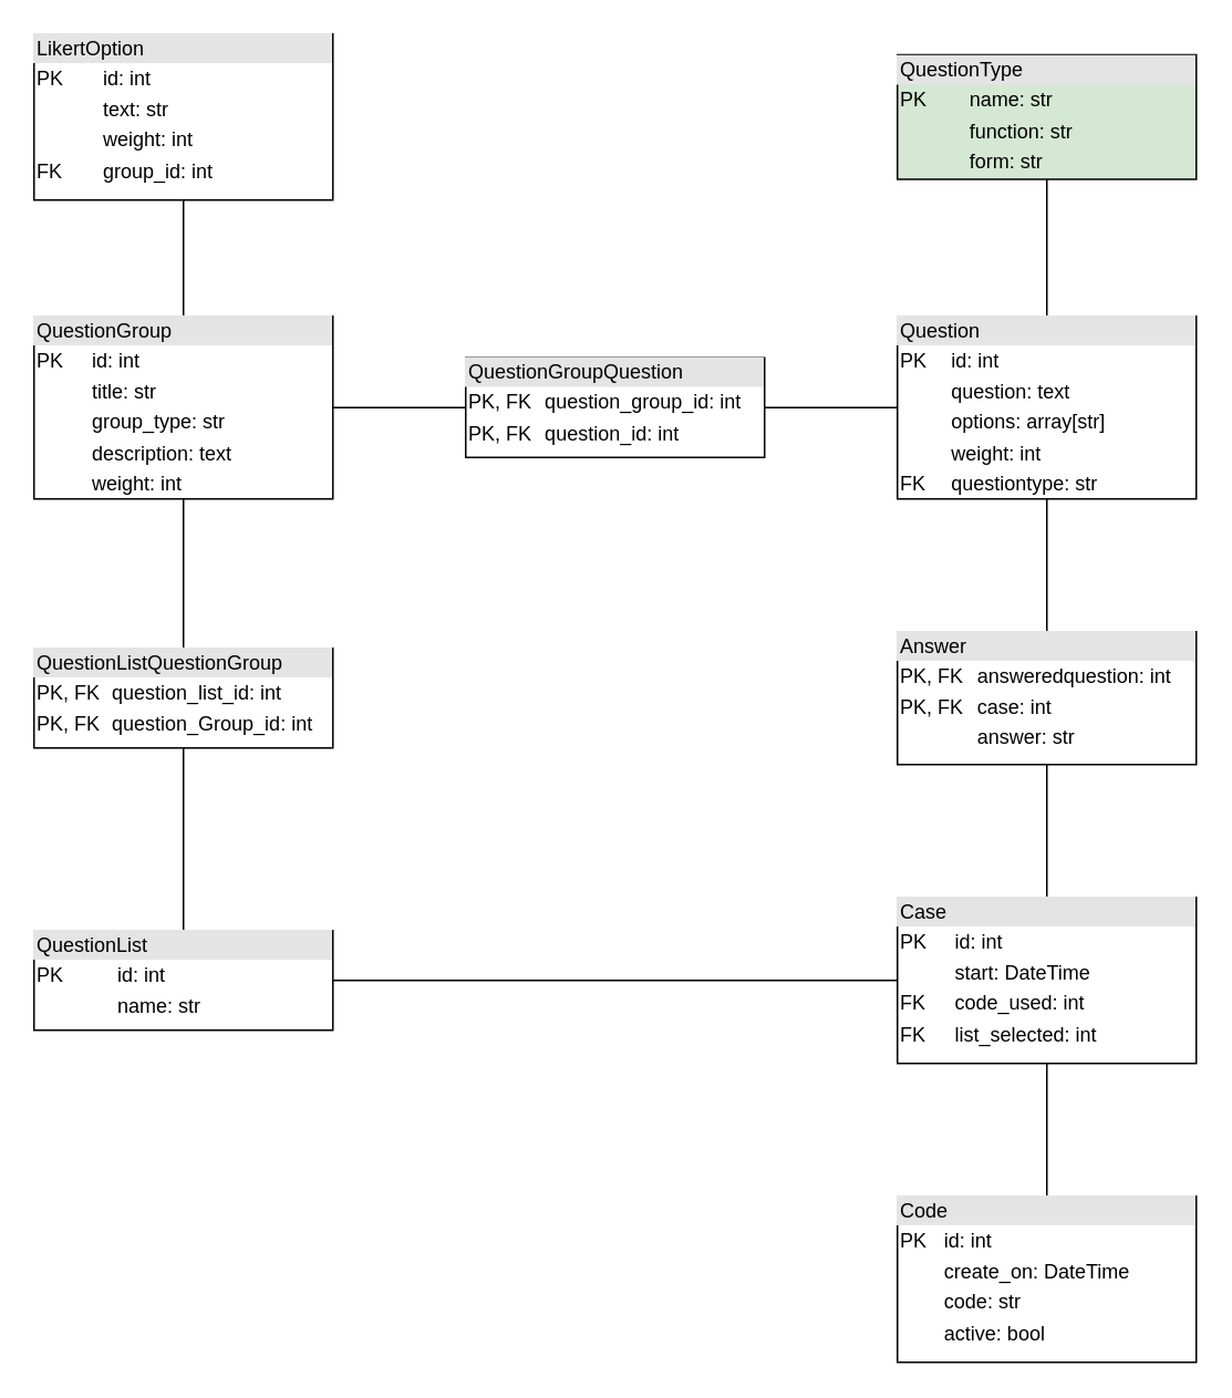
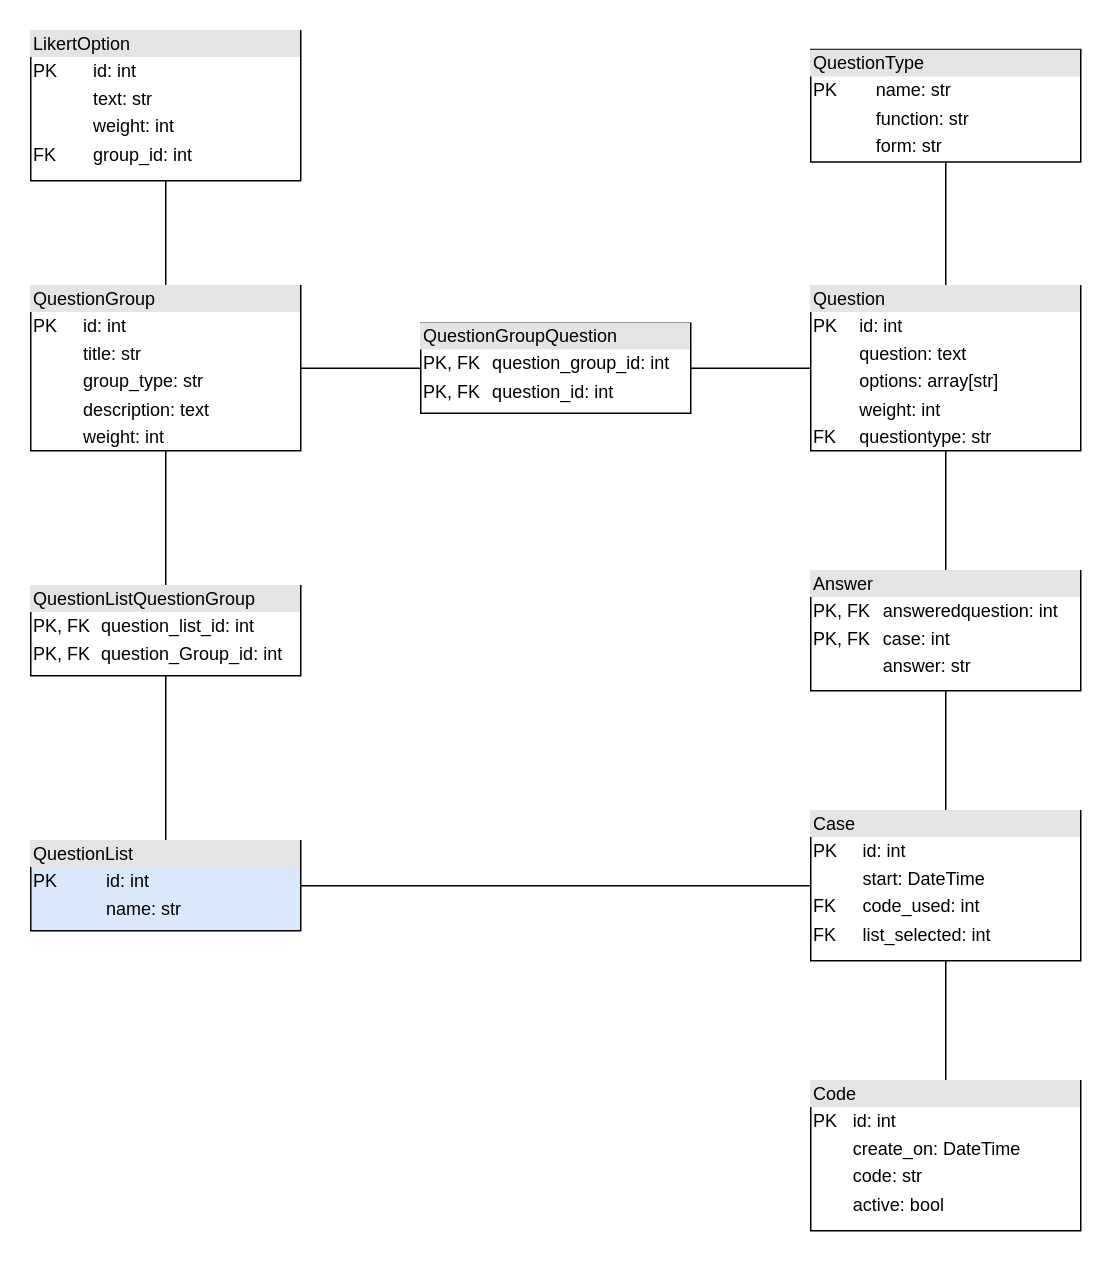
  <mxCell id="0" />
  <mxCell id="1" parent="0" />
  <mxCell id="2" value="" style="edgeStyle=orthogonalEdgeStyle;rounded=0;orthogonalLoop=1;jettySize=auto;html=1;endArrow=none;endFill=0;" edge="1" parent="1" source="5" target="21"><mxGeometry relative="1" as="geometry" /></mxCell>
  <mxCell id="3" value="" style="edgeStyle=orthogonalEdgeStyle;rounded=0;orthogonalLoop=1;jettySize=auto;html=1;endArrow=none;endFill=0;" edge="1" parent="1" source="5" target="12"><mxGeometry relative="1" as="geometry" /></mxCell>
  <mxCell id="4" value="" style="edgeStyle=orthogonalEdgeStyle;rounded=0;orthogonalLoop=1;jettySize=auto;html=1;endArrow=none;endFill=0;" edge="1" parent="1" source="5" target="7"><mxGeometry relative="1" as="geometry" /></mxCell>
  <mxCell id="5" value="&lt;div style=&quot;box-sizing: border-box ; width: 100% ; background: #e4e4e4 ; padding: 2px&quot;&gt;Question&lt;/div&gt;&lt;table style=&quot;width: 100% ; font-size: 1em&quot; cellpadding=&quot;2&quot; cellspacing=&quot;0&quot;&gt;&lt;tbody&gt;&lt;tr&gt;&lt;td&gt;PK&lt;/td&gt;&lt;td&gt;id: int&lt;/td&gt;&lt;/tr&gt;&lt;tr&gt;&lt;td&gt;&lt;br&gt;&lt;/td&gt;&lt;td&gt;question: text&lt;/td&gt;&lt;/tr&gt;&lt;tr&gt;&lt;td&gt;&lt;/td&gt;&lt;td&gt;options: array[str]&lt;br&gt;&lt;/td&gt;&lt;/tr&gt;&lt;tr&gt;&lt;td&gt;&lt;br&gt;&lt;/td&gt;&lt;td&gt;weight: int&lt;br&gt;&lt;/td&gt;&lt;/tr&gt;&lt;tr&gt;&lt;td&gt;FK&lt;/td&gt;&lt;td&gt;questiontype: str&lt;/td&gt;&lt;/tr&gt;&lt;tr&gt;&lt;td&gt;&lt;br&gt;&lt;/td&gt;&lt;td&gt;&lt;br&gt;&lt;/td&gt;&lt;/tr&gt;&lt;/tbody&gt;&lt;/table&gt;" style="verticalAlign=top;align=left;overflow=fill;html=1;" vertex="1" parent="1"><mxGeometry x="540" y="190" width="180" height="110" as="geometry" /></mxCell>
  <mxCell id="6" style="edgeStyle=orthogonalEdgeStyle;rounded=0;orthogonalLoop=1;jettySize=auto;html=1;exitX=0;exitY=0.5;exitDx=0;exitDy=0;entryX=1;entryY=0.5;entryDx=0;entryDy=0;endArrow=none;endFill=0;" edge="1" parent="1" source="7" target="9"><mxGeometry relative="1" as="geometry" /></mxCell>
  <mxCell id="7" value="&lt;div style=&quot;box-sizing: border-box ; width: 100% ; background: #e4e4e4 ; padding: 2px&quot;&gt;QuestionGroupQuestion&lt;/div&gt;&lt;table style=&quot;width: 100% ; font-size: 1em&quot; cellpadding=&quot;2&quot; cellspacing=&quot;0&quot;&gt;&lt;tbody&gt;&lt;tr&gt;&lt;td&gt;PK, FK&lt;/td&gt;&lt;td&gt;question_group_id: int&lt;/td&gt;&lt;/tr&gt;&lt;tr&gt;&lt;td&gt;PK, FK&lt;/td&gt;&lt;td&gt;question_id: int&lt;/td&gt;&lt;/tr&gt;&lt;tr&gt;&lt;td&gt;&lt;br&gt;&lt;/td&gt;&lt;td&gt;&lt;br&gt;&lt;/td&gt;&lt;/tr&gt;&lt;/tbody&gt;&lt;/table&gt;" style="verticalAlign=top;align=left;overflow=fill;html=1;" vertex="1" parent="1"><mxGeometry x="280" y="215" width="180" height="60" as="geometry" /></mxCell>
  <mxCell id="8" value="" style="edgeStyle=orthogonalEdgeStyle;rounded=0;orthogonalLoop=1;jettySize=auto;html=1;endArrow=none;endFill=0;" edge="1" parent="1" source="9" target="10"><mxGeometry relative="1" as="geometry" /></mxCell>
  <mxCell id="9" value="&lt;div style=&quot;box-sizing: border-box ; width: 100% ; background: #e4e4e4 ; padding: 2px&quot;&gt;QuestionGroup&lt;/div&gt;&lt;table style=&quot;width: 100% ; font-size: 1em&quot; cellpadding=&quot;2&quot; cellspacing=&quot;0&quot;&gt;&lt;tbody&gt;&lt;tr&gt;&lt;td&gt;PK&lt;/td&gt;&lt;td&gt;id: int&lt;/td&gt;&lt;/tr&gt;&lt;tr&gt;&lt;td&gt;&lt;br&gt;&lt;/td&gt;&lt;td&gt;title: str&lt;/td&gt;&lt;/tr&gt;&lt;tr&gt;&lt;td&gt;&lt;/td&gt;&lt;td&gt;group_type: str&lt;br&gt;&lt;/td&gt;&lt;/tr&gt;&lt;tr&gt;&lt;td&gt;&lt;br&gt;&lt;/td&gt;&lt;td&gt;description: text&lt;br&gt;&lt;/td&gt;&lt;/tr&gt;&lt;tr&gt;&lt;td&gt;&lt;br&gt;&lt;/td&gt;&lt;td&gt;weight: int&lt;/td&gt;&lt;/tr&gt;&lt;tr&gt;&lt;td&gt;&lt;br&gt;&lt;/td&gt;&lt;td&gt;&lt;br&gt;&lt;/td&gt;&lt;/tr&gt;&lt;/tbody&gt;&lt;/table&gt;" style="verticalAlign=top;align=left;overflow=fill;html=1;" vertex="1" parent="1"><mxGeometry x="20" y="190" width="180" height="110" as="geometry" /></mxCell>
  <mxCell id="10" value="&lt;div style=&quot;box-sizing: border-box ; width: 100% ; background: #e4e4e4 ; padding: 2px&quot;&gt;LikertOption&lt;/div&gt;&lt;table style=&quot;width: 100% ; font-size: 1em&quot; cellpadding=&quot;2&quot; cellspacing=&quot;0&quot;&gt;&lt;tbody&gt;&lt;tr&gt;&lt;td&gt;PK&lt;/td&gt;&lt;td&gt;id: int&lt;/td&gt;&lt;/tr&gt;&lt;tr&gt;&lt;td&gt;&lt;br&gt;&lt;/td&gt;&lt;td&gt;text: str&lt;/td&gt;&lt;/tr&gt;&lt;tr&gt;&lt;td&gt;&lt;/td&gt;&lt;td&gt;weight: int&lt;br&gt;&lt;/td&gt;&lt;/tr&gt;&lt;tr&gt;&lt;td&gt;FK&lt;/td&gt;&lt;td&gt;group_id: int&lt;br&gt;&lt;/td&gt;&lt;/tr&gt;&lt;tr&gt;&lt;td&gt;&lt;br&gt;&lt;/td&gt;&lt;td&gt;&lt;br&gt;&lt;/td&gt;&lt;/tr&gt;&lt;/tbody&gt;&lt;/table&gt;" style="verticalAlign=top;align=left;overflow=fill;html=1;" vertex="1" parent="1"><mxGeometry x="20" y="20" width="180" height="100" as="geometry" /></mxCell>
  <mxCell id="11" value="" style="edgeStyle=orthogonalEdgeStyle;rounded=0;orthogonalLoop=1;jettySize=auto;html=1;endArrow=none;endFill=0;" edge="1" parent="1" source="12" target="15"><mxGeometry relative="1" as="geometry" /></mxCell>
  <mxCell id="12" value="&lt;div style=&quot;box-sizing: border-box ; width: 100% ; background: #e4e4e4 ; padding: 2px&quot;&gt;Answer&lt;/div&gt;&lt;table style=&quot;width: 100% ; font-size: 1em&quot; cellpadding=&quot;2&quot; cellspacing=&quot;0&quot;&gt;&lt;tbody&gt;&lt;tr&gt;&lt;td&gt;PK, FK&lt;/td&gt;&lt;td&gt;answeredquestion: int&lt;/td&gt;&lt;/tr&gt;&lt;tr&gt;&lt;td&gt;PK, FK&lt;/td&gt;&lt;td&gt;case: int&lt;/td&gt;&lt;/tr&gt;&lt;tr&gt;&lt;td&gt;&lt;br&gt;&lt;/td&gt;&lt;td&gt;answer: str&lt;/td&gt;&lt;/tr&gt;&lt;/tbody&gt;&lt;/table&gt;" style="verticalAlign=top;align=left;overflow=fill;html=1;" vertex="1" parent="1"><mxGeometry x="540" y="380" width="180" height="80" as="geometry" /></mxCell>
  <mxCell id="13" value="" style="edgeStyle=orthogonalEdgeStyle;rounded=0;orthogonalLoop=1;jettySize=auto;html=1;endArrow=none;endFill=0;" edge="1" parent="1" source="15" target="20"><mxGeometry relative="1" as="geometry" /></mxCell>
  <mxCell id="14" value="" style="edgeStyle=orthogonalEdgeStyle;rounded=0;orthogonalLoop=1;jettySize=auto;html=1;endArrow=none;endFill=0;" edge="1" parent="1" source="15" target="17"><mxGeometry relative="1" as="geometry" /></mxCell>
  <mxCell id="15" value="&lt;div style=&quot;box-sizing: border-box ; width: 100% ; background: #e4e4e4 ; padding: 2px&quot;&gt;Case&lt;/div&gt;&lt;table style=&quot;width: 100% ; font-size: 1em&quot; cellpadding=&quot;2&quot; cellspacing=&quot;0&quot;&gt;&lt;tbody&gt;&lt;tr&gt;&lt;td&gt;PK&lt;/td&gt;&lt;td&gt;id: int&lt;/td&gt;&lt;/tr&gt;&lt;tr&gt;&lt;td&gt;&lt;br&gt;&lt;/td&gt;&lt;td&gt;start: DateTime&lt;/td&gt;&lt;/tr&gt;&lt;tr&gt;&lt;td&gt;FK&lt;/td&gt;&lt;td&gt;code_used: int&lt;/td&gt;&lt;/tr&gt;&lt;tr&gt;&lt;td&gt;FK&lt;/td&gt;&lt;td&gt;list_selected: int&lt;/td&gt;&lt;/tr&gt;&lt;/tbody&gt;&lt;/table&gt;" style="verticalAlign=top;align=left;overflow=fill;html=1;" vertex="1" parent="1"><mxGeometry x="540" y="540" width="180" height="100" as="geometry" /></mxCell>
  <mxCell id="16" value="" style="edgeStyle=orthogonalEdgeStyle;rounded=0;orthogonalLoop=1;jettySize=auto;html=1;endArrow=none;endFill=0;" edge="1" parent="1" source="17" target="19"><mxGeometry relative="1" as="geometry" /></mxCell>
- <mxCell id="17" value="&lt;div style=&quot;box-sizing: border-box ; width: 100% ; background: #e4e4e4 ; padding: 2px&quot;&gt;QuestionList&lt;/div&gt;&lt;table style=&quot;width: 100% ; font-size: 1em&quot; cellpadding=&quot;2&quot; cellspacing=&quot;0&quot;&gt;&lt;tbody&gt;&lt;tr&gt;&lt;td&gt;PK&lt;/td&gt;&lt;td&gt;id: int&lt;/td&gt;&lt;/tr&gt;&lt;tr&gt;&lt;td&gt;&lt;br&gt;&lt;/td&gt;&lt;td&gt;name: str&lt;/td&gt;&lt;/tr&gt;&lt;/tbody&gt;&lt;/table&gt;" style="verticalAlign=top;align=left;overflow=fill;html=1;" vertex="1" parent="1"><mxGeometry x="20" y="560" width="180" height="60" as="geometry" /></mxCell>
+ <mxCell id="17" value="&lt;div style=&quot;box-sizing: border-box ; width: 100% ; background: #e4e4e4 ; padding: 2px&quot;&gt;QuestionList&lt;/div&gt;&lt;table style=&quot;width: 100% ; font-size: 1em&quot; cellpadding=&quot;2&quot; cellspacing=&quot;0&quot;&gt;&lt;tbody&gt;&lt;tr&gt;&lt;td&gt;PK&lt;/td&gt;&lt;td&gt;id: int&lt;/td&gt;&lt;/tr&gt;&lt;tr&gt;&lt;td&gt;&lt;br&gt;&lt;/td&gt;&lt;td&gt;name: str&lt;/td&gt;&lt;/tr&gt;&lt;/tbody&gt;&lt;/table&gt;" style="verticalAlign=top;align=left;overflow=fill;html=1;fillColor=#dae8fc;" vertex="1" parent="1"><mxGeometry x="20" y="560" width="180" height="60" as="geometry" /></mxCell>
  <mxCell id="18" style="edgeStyle=orthogonalEdgeStyle;rounded=0;orthogonalLoop=1;jettySize=auto;html=1;exitX=0.5;exitY=0;exitDx=0;exitDy=0;entryX=0.5;entryY=1;entryDx=0;entryDy=0;endArrow=none;endFill=0;" edge="1" parent="1" source="19" target="9"><mxGeometry relative="1" as="geometry" /></mxCell>
  <mxCell id="19" value="&lt;div style=&quot;box-sizing: border-box ; width: 100% ; background: #e4e4e4 ; padding: 2px&quot;&gt;QuestionListQuestionGroup&lt;/div&gt;&lt;table style=&quot;width: 100% ; font-size: 1em&quot; cellpadding=&quot;2&quot; cellspacing=&quot;0&quot;&gt;&lt;tbody&gt;&lt;tr&gt;&lt;td&gt;PK, FK&lt;/td&gt;&lt;td&gt;question_list_id: int&lt;/td&gt;&lt;/tr&gt;&lt;tr&gt;&lt;td&gt;PK, FK&lt;/td&gt;&lt;td&gt;question_Group_id: int&lt;/td&gt;&lt;/tr&gt;&lt;/tbody&gt;&lt;/table&gt;" style="verticalAlign=top;align=left;overflow=fill;html=1;" vertex="1" parent="1"><mxGeometry x="20" y="390" width="180" height="60" as="geometry" /></mxCell>
  <mxCell id="20" value="&lt;div style=&quot;box-sizing: border-box ; width: 100% ; background: #e4e4e4 ; padding: 2px&quot;&gt;Code&lt;/div&gt;&lt;table style=&quot;width: 100% ; font-size: 1em&quot; cellpadding=&quot;2&quot; cellspacing=&quot;0&quot;&gt;&lt;tbody&gt;&lt;tr&gt;&lt;td&gt;PK&lt;/td&gt;&lt;td&gt;id: int&lt;/td&gt;&lt;/tr&gt;&lt;tr&gt;&lt;td&gt;&lt;br&gt;&lt;/td&gt;&lt;td&gt;create_on: DateTime&lt;/td&gt;&lt;/tr&gt;&lt;tr&gt;&lt;td&gt;&lt;br&gt;&lt;/td&gt;&lt;td&gt;code: str&lt;/td&gt;&lt;/tr&gt;&lt;tr&gt;&lt;td&gt;&lt;br&gt;&lt;/td&gt;&lt;td&gt;active: bool&lt;/td&gt;&lt;/tr&gt;&lt;/tbody&gt;&lt;/table&gt;" style="verticalAlign=top;align=left;overflow=fill;html=1;" vertex="1" parent="1"><mxGeometry x="540" y="720" width="180" height="100" as="geometry" /></mxCell>
- <mxCell id="21" value="&lt;div style=&quot;box-sizing: border-box ; width: 100% ; background: #e4e4e4 ; padding: 2px&quot;&gt;QuestionType&lt;/div&gt;&lt;table style=&quot;width: 100% ; font-size: 1em&quot; cellpadding=&quot;2&quot; cellspacing=&quot;0&quot;&gt;&lt;tbody&gt;&lt;tr&gt;&lt;td&gt;PK&lt;/td&gt;&lt;td&gt;name: str&lt;/td&gt;&lt;/tr&gt;&lt;tr&gt;&lt;td&gt;&lt;br&gt;&lt;/td&gt;&lt;td&gt;function: str&lt;/td&gt;&lt;/tr&gt;&lt;tr&gt;&lt;td&gt;&lt;/td&gt;&lt;td&gt;form: str&lt;br&gt;&lt;/td&gt;&lt;/tr&gt;&lt;tr&gt;&lt;td&gt;&lt;br&gt;&lt;/td&gt;&lt;td&gt;&lt;br&gt;&lt;/td&gt;&lt;/tr&gt;&lt;/tbody&gt;&lt;/table&gt;" style="verticalAlign=top;align=left;overflow=fill;html=1;fillColor=#d5e8d4;" vertex="1" parent="1"><mxGeometry x="540" y="32.5" width="180" height="75" as="geometry" /></mxCell>
+ <mxCell id="21" value="&lt;div style=&quot;box-sizing: border-box ; width: 100% ; background: #e4e4e4 ; padding: 2px&quot;&gt;QuestionType&lt;/div&gt;&lt;table style=&quot;width: 100% ; font-size: 1em&quot; cellpadding=&quot;2&quot; cellspacing=&quot;0&quot;&gt;&lt;tbody&gt;&lt;tr&gt;&lt;td&gt;PK&lt;/td&gt;&lt;td&gt;name: str&lt;/td&gt;&lt;/tr&gt;&lt;tr&gt;&lt;td&gt;&lt;br&gt;&lt;/td&gt;&lt;td&gt;function: str&lt;/td&gt;&lt;/tr&gt;&lt;tr&gt;&lt;td&gt;&lt;/td&gt;&lt;td&gt;form: str&lt;br&gt;&lt;/td&gt;&lt;/tr&gt;&lt;tr&gt;&lt;td&gt;&lt;br&gt;&lt;/td&gt;&lt;td&gt;&lt;br&gt;&lt;/td&gt;&lt;/tr&gt;&lt;/tbody&gt;&lt;/table&gt;" style="verticalAlign=top;align=left;overflow=fill;html=1;" vertex="1" parent="1"><mxGeometry x="540" y="32.5" width="180" height="75" as="geometry" /></mxCell>
  <mxCell id="22" style="edgeStyle=orthogonalEdgeStyle;rounded=0;orthogonalLoop=1;jettySize=auto;html=1;exitX=0.5;exitY=1;exitDx=0;exitDy=0;endArrow=none;endFill=0;" edge="1" parent="1" source="21" target="21"><mxGeometry relative="1" as="geometry" /></mxCell>
